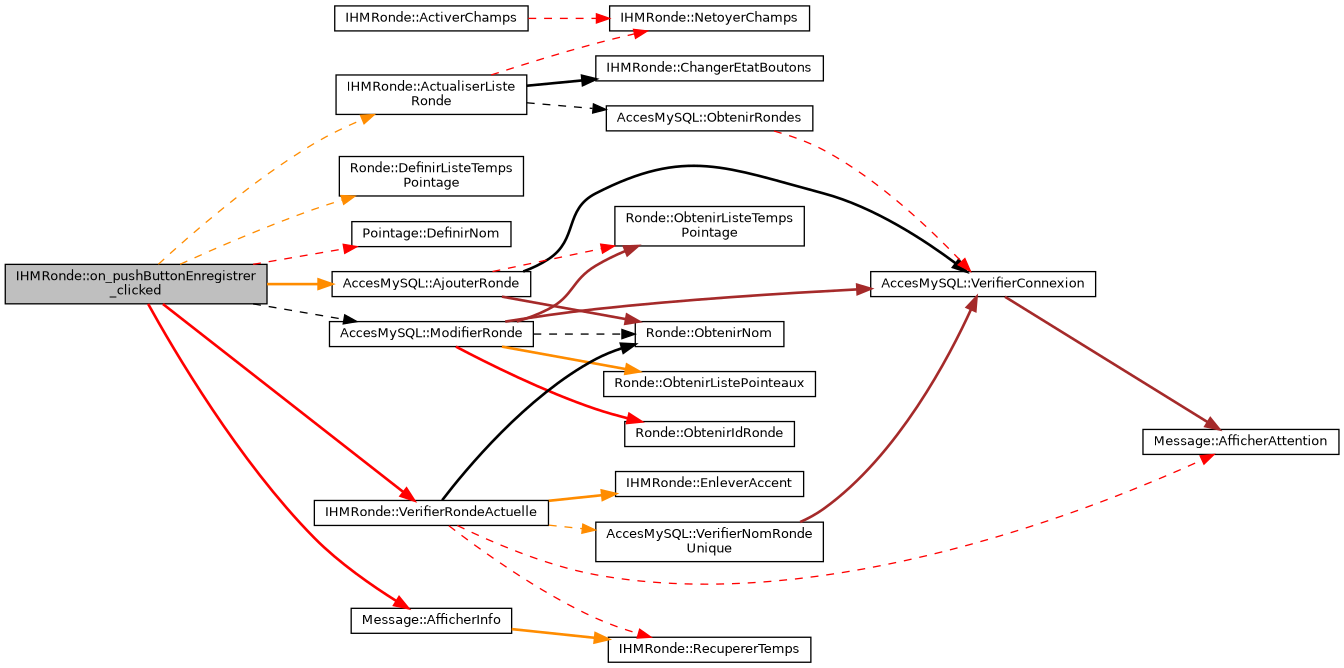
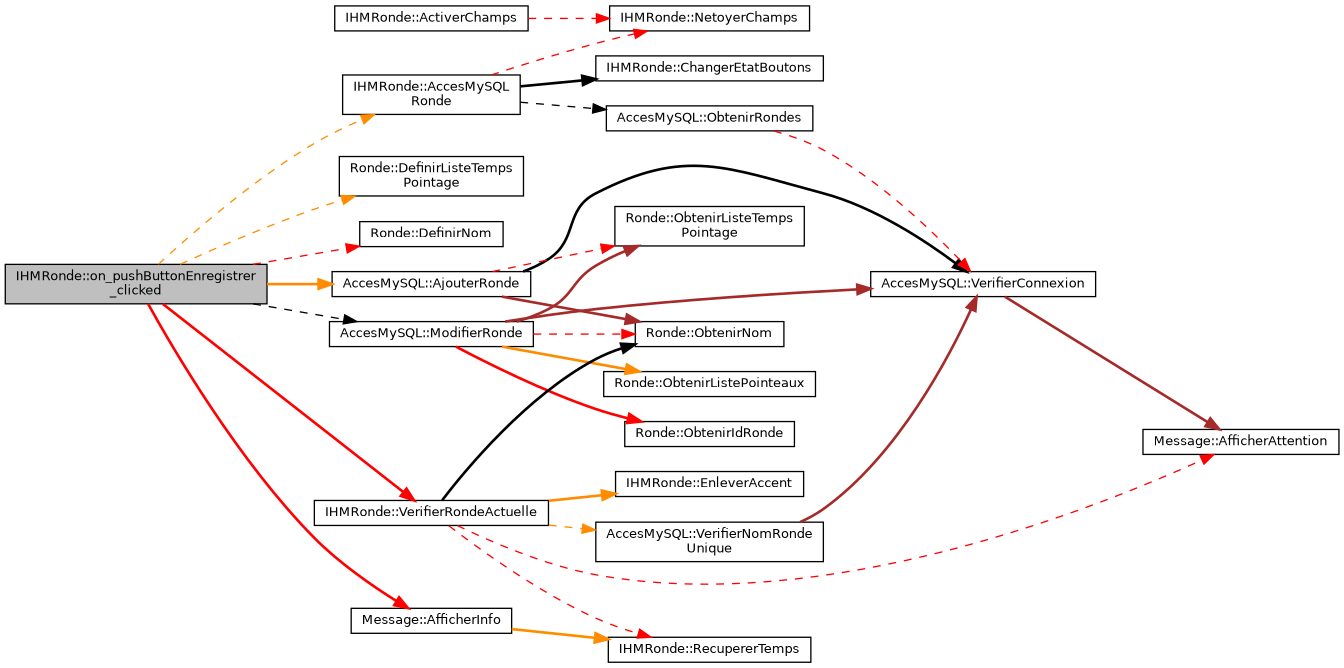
  digraph {
    rankdir=LR
    node [color=black fillcolor=white fontname=Helvetica fontsize=10 shape=record style=filled]
    edge [color=red fontname=Helvetica fontsize=10 labelfontname=Helvetica labelfontsize=10 style=bold]
    n1 [fillcolor=grey75 fontcolor=black height=0.2 label="IHMRonde::on_pushButtonEnregistrer\l_clicked" width=0.4]
-   n2 [height=0.2 label="IHMRonde::ActualiserListe\lRonde" width=0.4]
+   n2 [height=0.2 label="IHMRonde::AccesMySQL\lRonde" width=0.4]
    n3 [height=0.2 label="Message::AfficherInfo" width=0.4]
    n4 [height=0.2 label="AccesMySQL::AjouterRonde" width=0.4]
    n5 [height=0.2 label="Ronde::DefinirListeTemps\lPointage" width=0.4]
-   n6 [height=0.2 label="Pointage::DefinirNom" width=0.4]
+   n6 [height=0.2 label="Ronde::DefinirNom" width=0.4]
    n7 [height=0.2 label="AccesMySQL::ModifierRonde" width=0.4]
    n8 [height=0.2 label="IHMRonde::VerifierRondeActuelle" width=0.4]
    n9 [height=0.2 label="IHMRonde::ChangerEtatBoutons" width=0.4]
    n10 [height=0.2 label="AccesMySQL::ObtenirRondes" width=0.4]
    n11 [height=0.2 label="IHMRonde::NetoyerChamps" width=0.4]
    n12 [height=0.2 label="IHMRonde::RecupererTemps" width=0.4]
    n13 [height=0.2 label="AccesMySQL::VerifierConnexion" width=0.4]
    n14 [height=0.2 label="Ronde::ObtenirListeTemps\lPointage" width=0.4]
    n15 [height=0.2 label="Ronde::ObtenirNom" width=0.4]
    n16 [height=0.2 label="Ronde::ObtenirListePointeaux" width=0.4]
    n17 [height=0.2 label="Ronde::ObtenirIdRonde" width=0.4]
    n18 [height=0.2 label="Message::AfficherAttention" width=0.4]
    n19 [height=0.2 label="IHMRonde::EnleverAccent" width=0.4]
    n20 [height=0.2 label="AccesMySQL::VerifierNomRonde\lUnique" width=0.4]
    n21 [height=0.2 label="IHMRonde::ActiverChamps" width=0.4]
    n1 -> n2 [color=darkorange style=dashed]
    n1 -> n3
    n1 -> n4 [color=darkorange]
    n1 -> n5 [color=darkorange style=dashed]
    n1 -> n6 [style=dashed]
    n1 -> n7 [color=black style=dashed]
    n1 -> n8
    n2 -> n9 [color=black]
    n2 -> n10 [color=black style=dashed]
    n2 -> n11 [style=dashed]
    n3 -> n12 [color=darkorange]
    n4 -> n13 [color=black]
    n4 -> n14 [style=dashed]
    n4 -> n15 [color=brown]
    n7 -> n13 [color=brown]
    n7 -> n14 [color=brown]
-   n7 -> n15 [color=black style=dashed]
+   n7 -> n15 [style=dashed]
    n7 -> n16 [color=darkorange]
    n7 -> n17
    n8 -> n12 [style=dashed]
    n8 -> n15 [color=black]
    n8 -> n18 [style=dashed]
    n8 -> n19 [color=darkorange]
    n8 -> n20 [color=darkorange style=dashed]
    n10 -> n13 [style=dashed]
    n13 -> n18 [color=brown]
    n20 -> n13 [color=brown]
    n21 -> n11 [style=dashed]
  }
